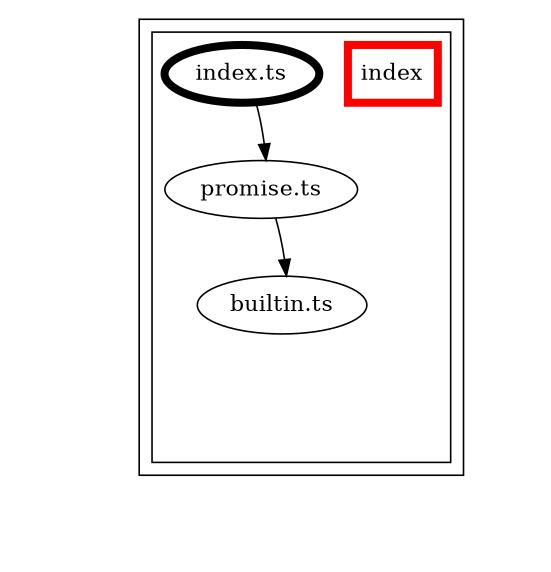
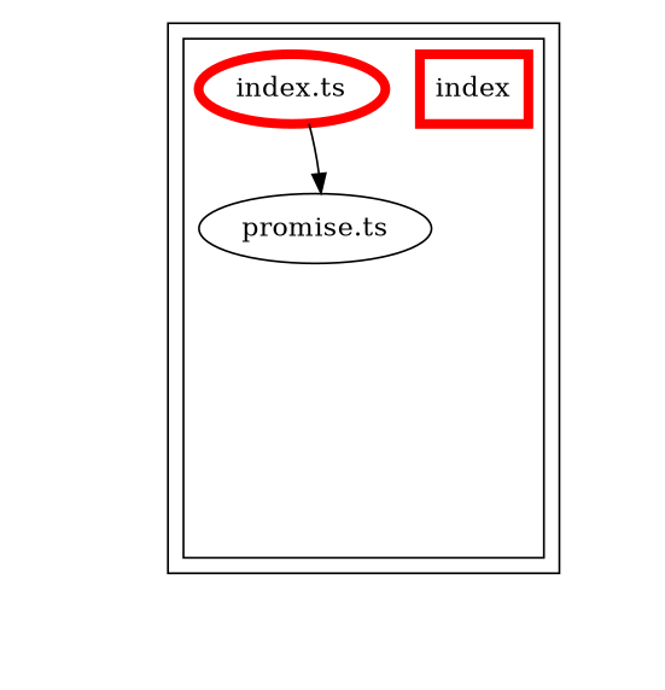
  digraph {
    compound=true
    edge [style=invis]
    n1 [label="promise.ts"]
    exit_src [style=invis]
-   n3 [label="builtin.ts"]
    n4 [color="#ff0000" label=index penwidth=5 shape=rectangle]
-   n5 [color=black label="index.ts" penwidth=5]
+   n5 [color="#ff0000" label="index.ts" penwidth=5]
    "dependency-graph-[object Object]" [style=invis]
    subgraph cluster_1 {
      color="#000000"
      subgraph cluster_2 {
        color="#000000"
        n1
        exit_src
-       n3
        n4
        n5
      }
    }
    n1 -> exit_src
-   n1 -> n3
-   n1 -> n3 [color=black style=solid]
    exit_src -> exit_src
    exit_src -> exit_src
    exit_src -> exit_src
    exit_src -> "dependency-graph-[object Object]"
-   n3 -> exit_src
    n5 -> n1
    n5 -> n1 [color=black style=solid]
    n5 -> exit_src
  }
